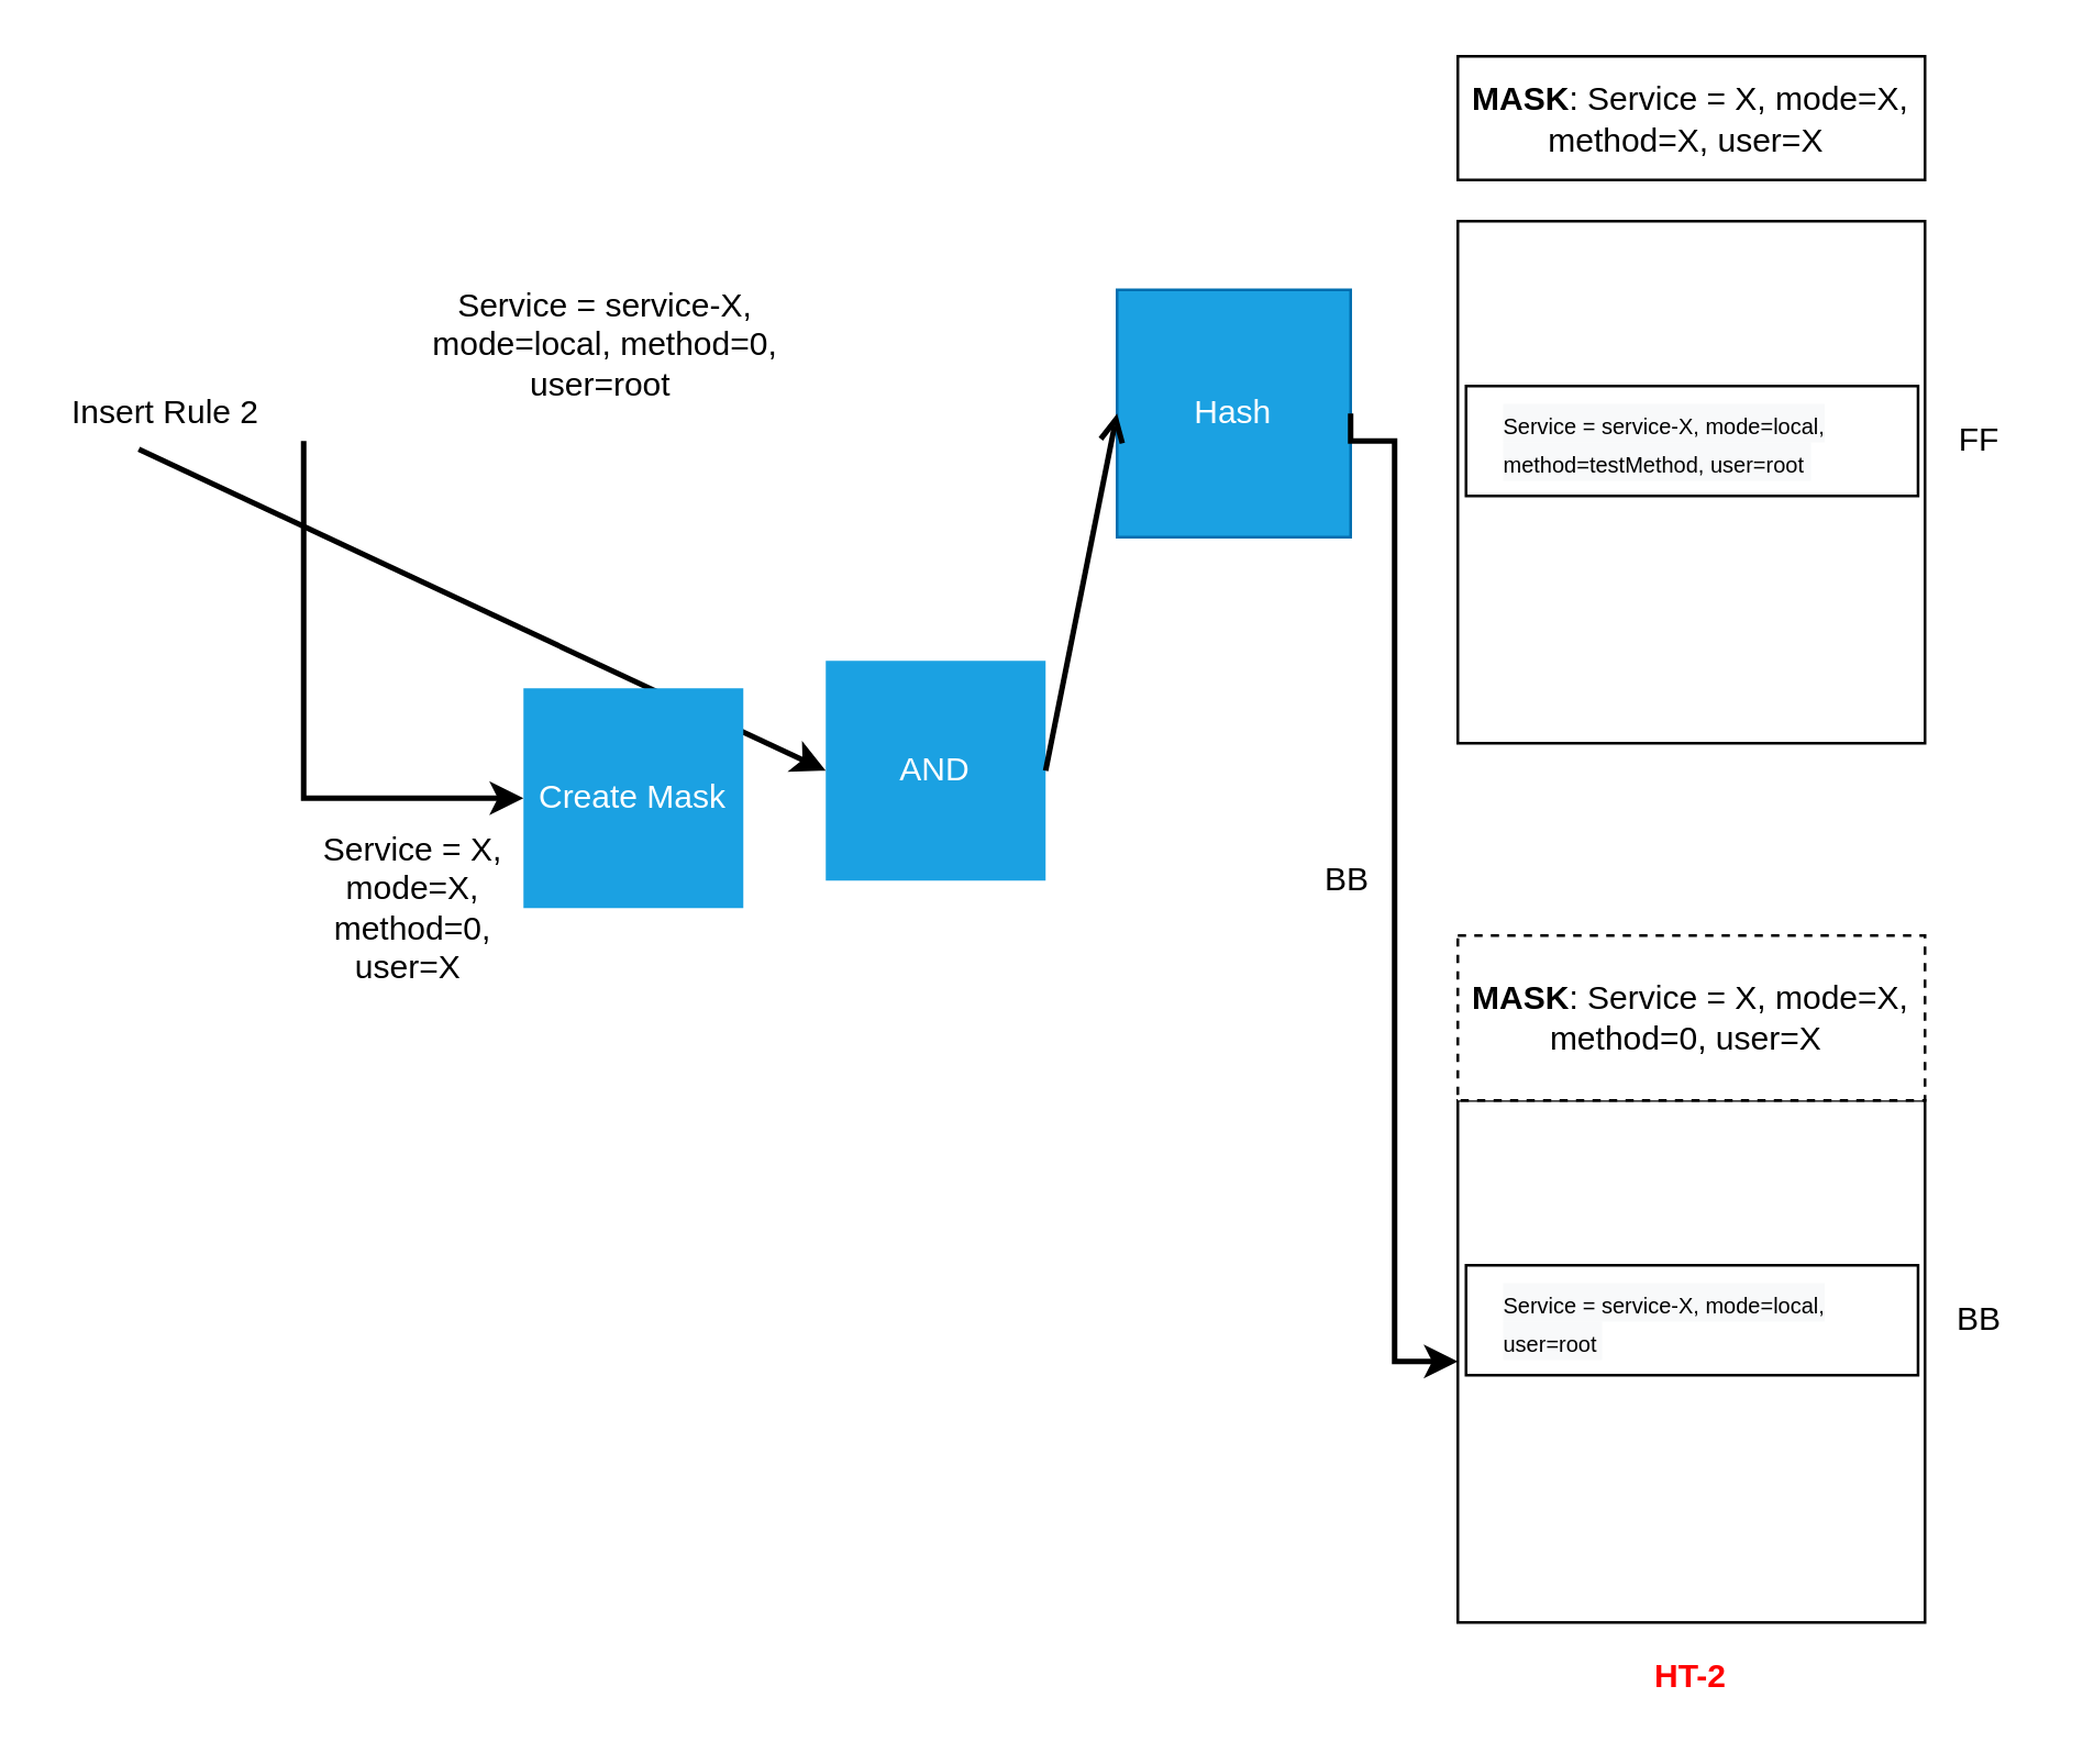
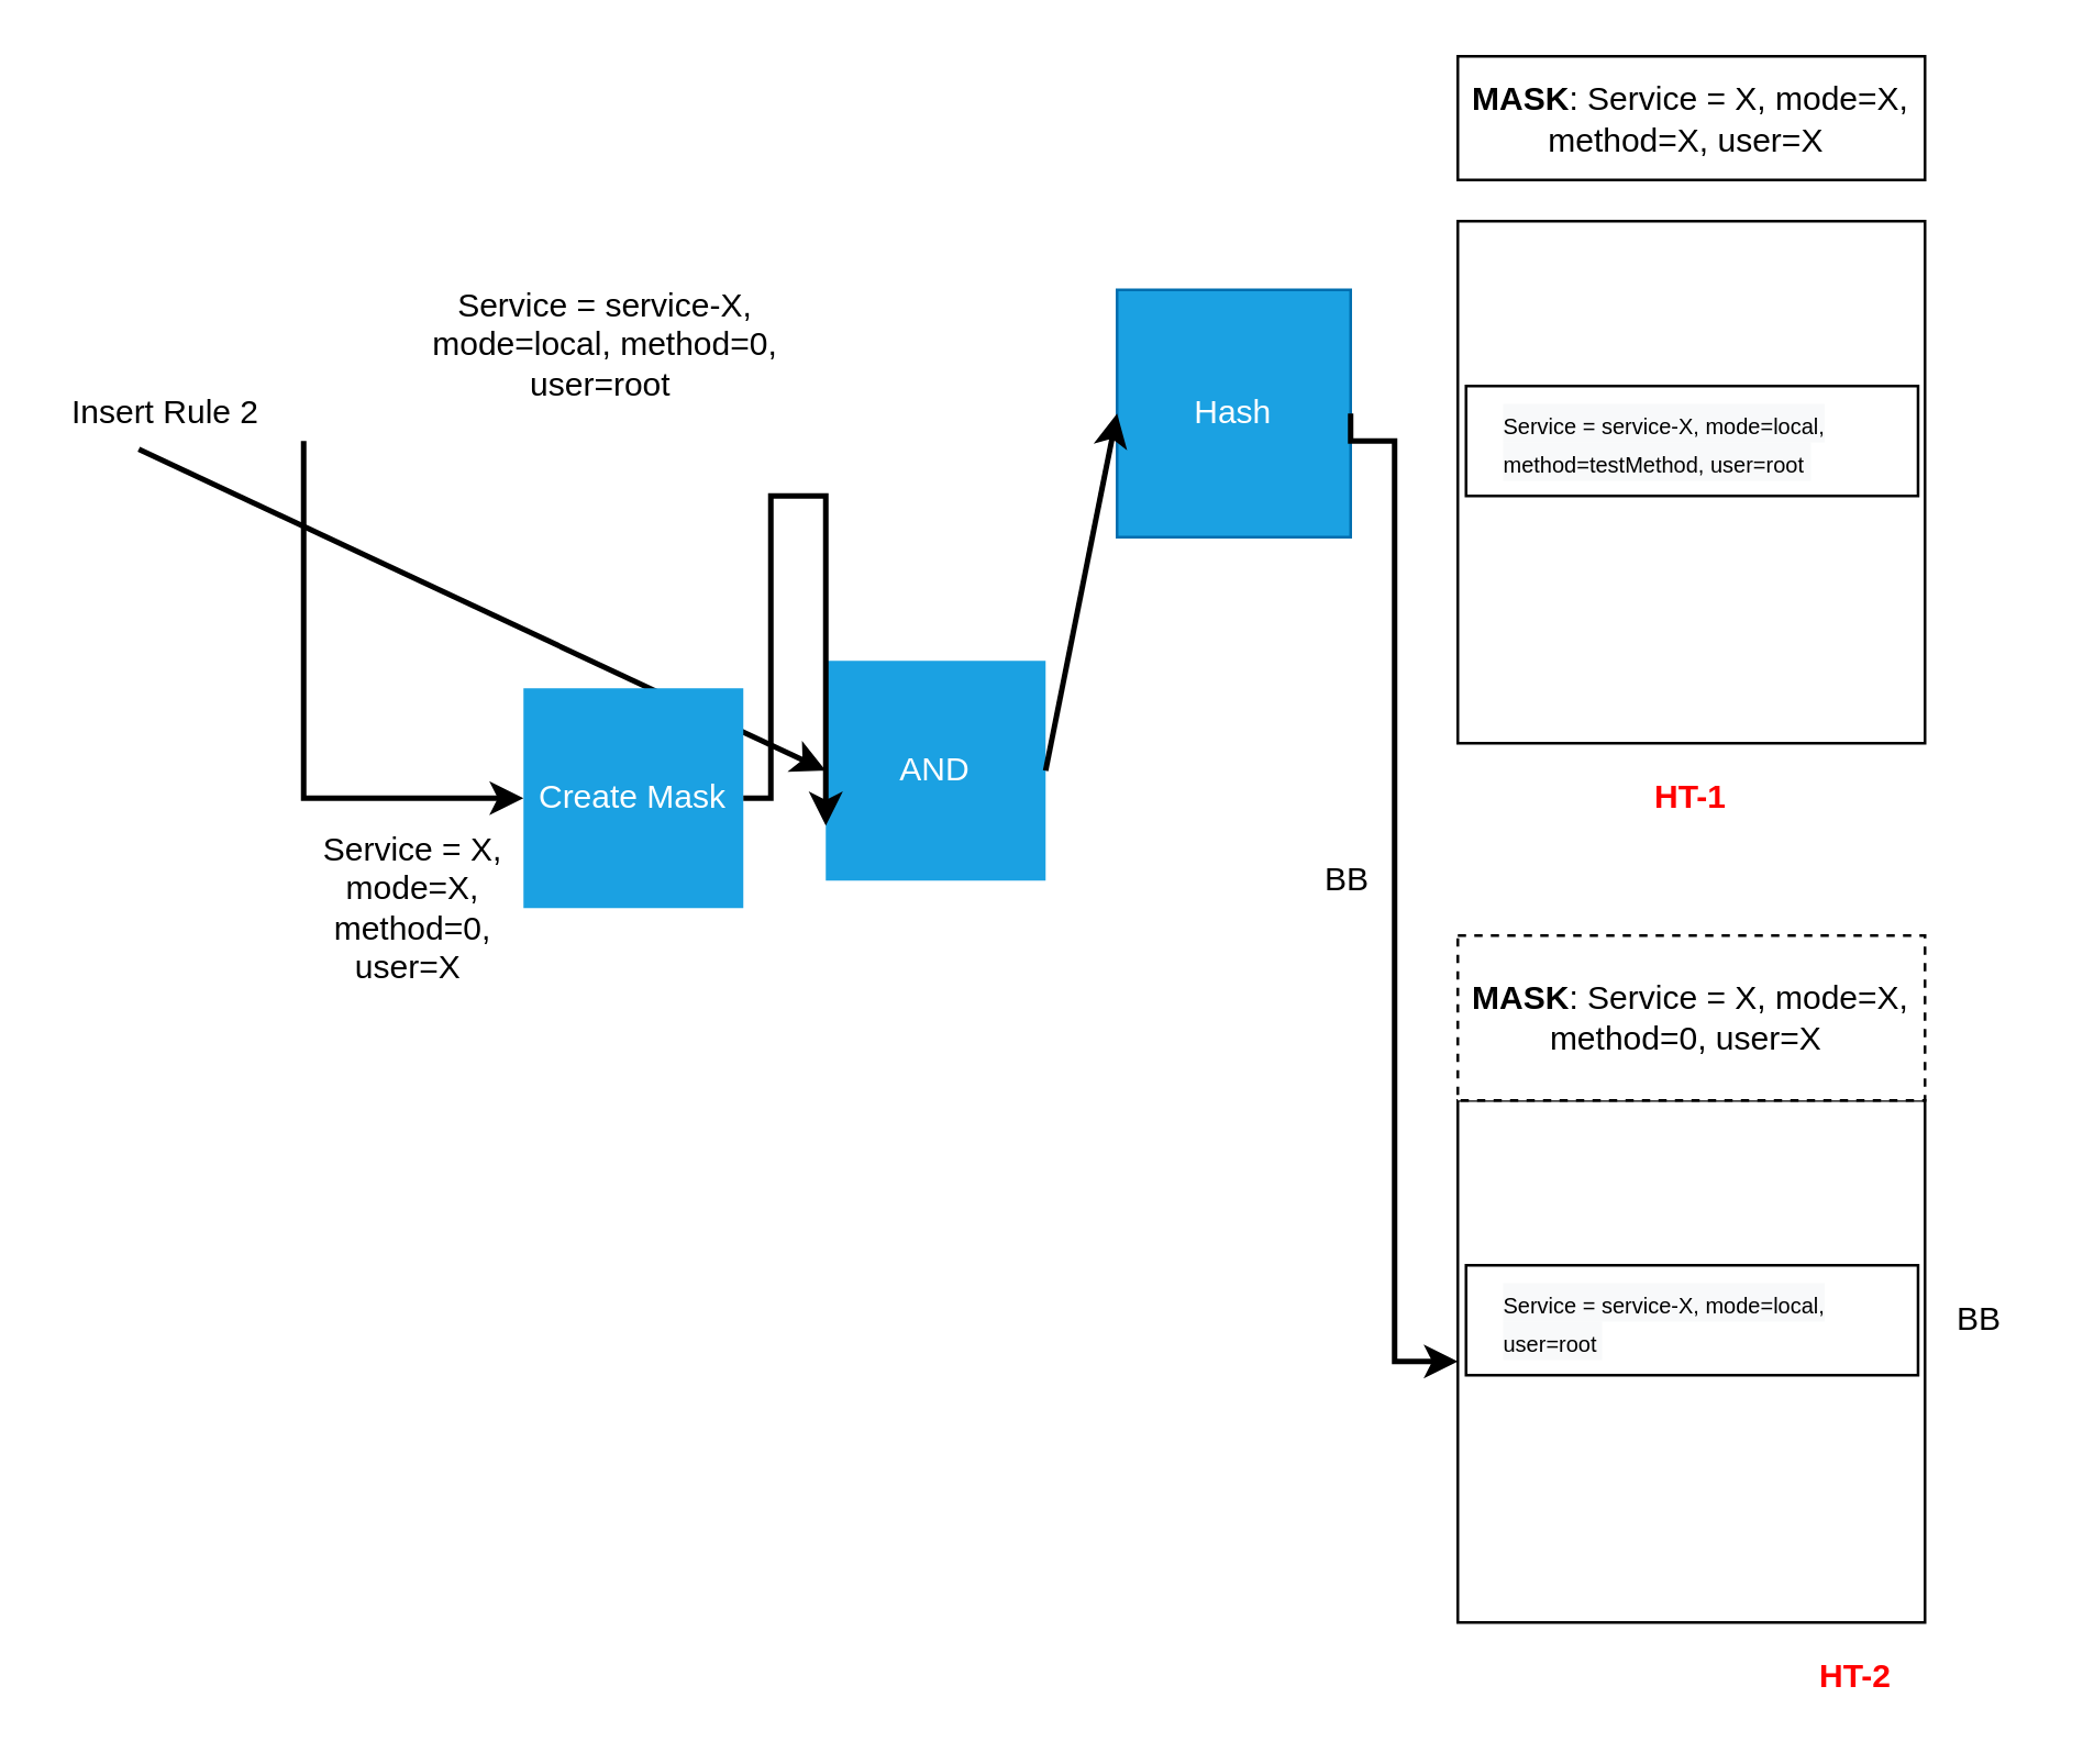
  <mxCell id="0" />
  <mxCell id="1" parent="0" />
  <mxCell id="2" value="&lt;span style=&quot;font-family: &amp;#34;arial&amp;#34; ; text-indent: -24px&quot;&gt;&lt;font style=&quot;font-size: 12px&quot;&gt;Service = service-X, mode=local, method=0, user=root&amp;nbsp;&lt;/font&gt;&lt;/span&gt;" style="text;html=1;strokeColor=none;fillColor=none;align=center;verticalAlign=middle;whiteSpace=wrap;rounded=0;" parent="1" vertex="1"><mxGeometry x="150" y="70" width="140" height="110" as="geometry" /></mxCell>
  <mxCell id="3" value="" style="endArrow=classic;html=1;strokeWidth=2;entryX=0;entryY=0.5;entryDx=0;entryDy=0;" parent="1" target="4" edge="1"><mxGeometry width="50" height="50" relative="1" as="geometry"><mxPoint x="50" y="163" as="sourcePoint" /><mxPoint x="430" y="153" as="targetPoint" /></mxGeometry></mxCell>
  <mxCell id="4" value="AND" style="whiteSpace=wrap;html=1;aspect=fixed;fillColor=#1ba1e2;fontColor=#ffffff;strokeColor=none;" parent="1" vertex="1"><mxGeometry x="300" y="240" width="80" height="80" as="geometry" /></mxCell>
  <mxCell id="5" value="Create Mask" style="whiteSpace=wrap;html=1;aspect=fixed;fillColor=#1ba1e2;fontColor=#ffffff;strokeColor=none;" parent="1" vertex="1"><mxGeometry x="190" y="250" width="80" height="80" as="geometry" /></mxCell>
  <mxCell id="6" value="" style="endArrow=classic;html=1;strokeWidth=2;entryX=0;entryY=0.5;entryDx=0;entryDy=0;edgeStyle=orthogonalEdgeStyle;rounded=0;" parent="1" target="5" edge="1"><mxGeometry width="50" height="50" relative="1" as="geometry"><mxPoint x="110" y="160" as="sourcePoint" /><mxPoint x="420" y="320" as="targetPoint" /><Array as="points"><mxPoint x="110" y="290" /></Array></mxGeometry></mxCell>
  <mxCell id="7" value="&lt;span style=&quot;font-family: &amp;#34;arial&amp;#34; ; text-indent: -24px&quot;&gt;&lt;font style=&quot;font-size: 12px&quot;&gt;Service = X, mode=X, method=0, user=X&amp;nbsp;&lt;/font&gt;&lt;/span&gt;" style="text;html=1;strokeColor=none;fillColor=none;align=center;verticalAlign=middle;whiteSpace=wrap;rounded=0;" parent="1" vertex="1"><mxGeometry x="100" y="300" width="100" height="60" as="geometry" /></mxCell>
  <mxCell id="8" value="Hash" style="rounded=0;whiteSpace=wrap;html=1;fillColor=#1ba1e2;strokeColor=#006EAF;fontColor=#ffffff;" parent="1" vertex="1"><mxGeometry x="406" y="105" width="85" height="90" as="geometry" /></mxCell>
- <mxCell id="10" value="" style="endArrow=open;html=1;strokeWidth=2;exitX=1;exitY=0.5;exitDx=0;exitDy=0;entryX=0;entryY=0.5;entryDx=0;entryDy=0;" parent="1" source="4" target="8" edge="1"><mxGeometry width="50" height="50" relative="1" as="geometry"><mxPoint x="380" y="163" as="sourcePoint" /><mxPoint x="440" y="163" as="targetPoint" /></mxGeometry></mxCell>
+ <mxCell id="9" value="" style="endArrow=classic;html=1;strokeWidth=2;exitX=1;exitY=0.5;exitDx=0;exitDy=0;entryX=0;entryY=0.75;entryDx=0;entryDy=0;edgeStyle=orthogonalEdgeStyle;rounded=0;" parent="1" source="5" target="4" edge="1"><mxGeometry width="50" height="50" relative="1" as="geometry"><mxPoint x="300" y="170" as="sourcePoint" /><mxPoint x="420" y="170" as="targetPoint" /><Array as="points"><mxPoint x="280" y="290" /><mxPoint x="280" y="180" /></Array></mxGeometry></mxCell>
+ <mxCell id="10" value="" style="endArrow=classic;html=1;strokeWidth=2;exitX=1;exitY=0.5;exitDx=0;exitDy=0;entryX=0;entryY=0.5;entryDx=0;entryDy=0;" parent="1" source="4" target="8" edge="1"><mxGeometry width="50" height="50" relative="1" as="geometry"><mxPoint x="380" y="163" as="sourcePoint" /><mxPoint x="440" y="163" as="targetPoint" /></mxGeometry></mxCell>
  <mxCell id="11" value="" style="endArrow=classic;html=1;strokeWidth=2;exitX=1;exitY=0.5;exitDx=0;exitDy=0;entryX=0;entryY=0.5;entryDx=0;entryDy=0;edgeStyle=orthogonalEdgeStyle;rounded=0;" parent="1" source="8" edge="1" target="21"><mxGeometry width="50" height="50" relative="1" as="geometry"><mxPoint x="410" y="440" as="sourcePoint" /><mxPoint x="530" y="160" as="targetPoint" /><Array as="points"><mxPoint x="507" y="160" /><mxPoint x="507" y="495" /></Array></mxGeometry></mxCell>
  <mxCell id="12" value="" style="rounded=0;whiteSpace=wrap;html=1;" parent="1" vertex="1"><mxGeometry x="530" y="80" width="170" height="190" as="geometry" /></mxCell>
  <mxCell id="13" value="&lt;div style=&quot;text-indent: 0px&quot;&gt;&lt;span style=&quot;text-indent: -24px&quot;&gt;&lt;b&gt;MASK&lt;/b&gt;:&amp;nbsp;&lt;/span&gt;&lt;span style=&quot;font-family: &amp;#34;arial&amp;#34; ; text-indent: -24px&quot;&gt;Service = X, mode=X, method=X, user=X&amp;nbsp;&lt;/span&gt;&lt;/div&gt;" style="rounded=0;whiteSpace=wrap;html=1;" parent="1" vertex="1"><mxGeometry x="530" y="20" width="170" height="45" as="geometry" /></mxCell>
+ <mxCell id="14" value="&lt;b&gt;&lt;font color=&quot;#ff0000&quot;&gt;HT-1&lt;/font&gt;&lt;/b&gt;" style="text;html=1;strokeColor=none;fillColor=none;align=center;verticalAlign=middle;whiteSpace=wrap;rounded=0;" parent="1" vertex="1"><mxGeometry x="595" y="280" width="40" height="20" as="geometry" /></mxCell>
  <mxCell id="15" value="" style="group" parent="1" vertex="1" connectable="0"><mxGeometry x="535" y="140" width="162.48" height="40" as="geometry" /></mxCell>
  <mxCell id="16" value="" style="rounded=0;whiteSpace=wrap;html=1;" parent="15" vertex="1"><mxGeometry x="-2" width="164.48" height="40" as="geometry" /></mxCell>
  <mxCell id="17" value="&lt;span style=&quot;color: rgb(0 , 0 , 0) ; font-family: &amp;#34;arial&amp;#34; ; font-style: normal ; font-weight: 400 ; letter-spacing: normal ; text-align: center ; text-indent: -24px ; text-transform: none ; word-spacing: 0px ; background-color: rgb(248 , 249 , 250) ; display: inline ; float: none&quot;&gt;&lt;font style=&quot;font-size: 8px&quot;&gt;Service = service-X, mode=local, method=testMethod, user=root&amp;nbsp;&lt;/font&gt;&lt;/span&gt;" style="text;whiteSpace=wrap;html=1;" parent="15" vertex="1"><mxGeometry x="10" width="150" height="30" as="geometry" /></mxCell>
  <mxCell id="18" value="BB" style="text;html=1;strokeColor=none;fillColor=none;align=center;verticalAlign=middle;whiteSpace=wrap;rounded=0;" parent="1" vertex="1"><mxGeometry x="477" y="310" width="26" height="20" as="geometry" /></mxCell>
- <mxCell id="19" value="FF" style="text;html=1;strokeColor=none;fillColor=none;align=center;verticalAlign=middle;whiteSpace=wrap;rounded=0;" parent="1" vertex="1"><mxGeometry x="700" y="150" width="40" height="20" as="geometry" /></mxCell>
  <mxCell id="20" value="Insert Rule 2" style="text;html=1;strokeColor=none;fillColor=none;align=center;verticalAlign=middle;whiteSpace=wrap;rounded=0;" parent="1" vertex="1"><mxGeometry x="20" y="140" width="80" height="20" as="geometry" /></mxCell>
  <mxCell id="21" value="" style="rounded=0;whiteSpace=wrap;html=1;" vertex="1" parent="1"><mxGeometry x="530" y="400" width="170" height="190" as="geometry" /></mxCell>
  <mxCell id="22" value="&lt;div style=&quot;text-indent: 0px&quot;&gt;&lt;span style=&quot;text-indent: -24px&quot;&gt;&lt;b&gt;MASK&lt;/b&gt;:&amp;nbsp;&lt;/span&gt;&lt;span style=&quot;font-family: &amp;#34;arial&amp;#34; ; text-indent: -24px&quot;&gt;Service = X, mode=X, method=0, user=X&amp;nbsp;&lt;/span&gt;&lt;/div&gt;" style="rounded=0;whiteSpace=wrap;html=1;dashed=1;" vertex="1" parent="1"><mxGeometry x="530" y="340" width="170" height="60" as="geometry" /></mxCell>
- <mxCell id="23" value="&lt;b&gt;&lt;font color=&quot;#ff0000&quot;&gt;HT-2&lt;/font&gt;&lt;/b&gt;" style="text;html=1;strokeColor=none;fillColor=none;align=center;verticalAlign=middle;whiteSpace=wrap;rounded=0;" vertex="1" parent="1"><mxGeometry x="595" y="600" width="40" height="20" as="geometry" /></mxCell>
+ <mxCell id="23" value="&lt;b&gt;&lt;font color=&quot;#ff0000&quot;&gt;HT-2&lt;/font&gt;&lt;/b&gt;" style="text;html=1;strokeColor=none;fillColor=none;align=center;verticalAlign=middle;whiteSpace=wrap;rounded=0;" vertex="1" parent="1"><mxGeometry x="655" y="600" width="40" height="20" as="geometry" /></mxCell>
  <mxCell id="24" value="" style="group" vertex="1" connectable="0" parent="1"><mxGeometry x="535" y="460" width="162.48" height="40" as="geometry" /></mxCell>
  <mxCell id="25" value="" style="rounded=0;whiteSpace=wrap;html=1;" vertex="1" parent="24"><mxGeometry x="-2" width="164.48" height="40" as="geometry" /></mxCell>
  <mxCell id="26" value="&lt;span style=&quot;color: rgb(0 , 0 , 0) ; font-family: &amp;#34;arial&amp;#34; ; font-style: normal ; font-weight: 400 ; letter-spacing: normal ; text-align: center ; text-indent: -24px ; text-transform: none ; word-spacing: 0px ; background-color: rgb(248 , 249 , 250) ; display: inline ; float: none&quot;&gt;&lt;font style=&quot;font-size: 8px&quot;&gt;Service = service-X, mode=local, user=root&amp;nbsp;&lt;/font&gt;&lt;/span&gt;" style="text;whiteSpace=wrap;html=1;" vertex="1" parent="24"><mxGeometry x="10" width="150" height="30" as="geometry" /></mxCell>
  <mxCell id="27" value="BB" style="text;html=1;strokeColor=none;fillColor=none;align=center;verticalAlign=middle;whiteSpace=wrap;rounded=0;" vertex="1" parent="1"><mxGeometry x="700" y="470" width="40" height="20" as="geometry" /></mxCell>
